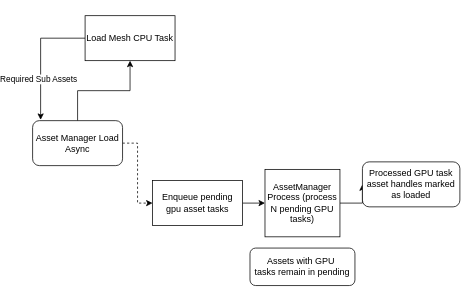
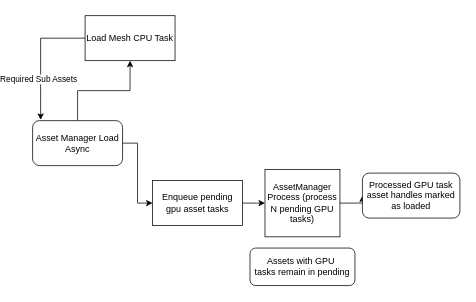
  <mxCell id="0" />
  <mxCell id="1" parent="0" />
  <mxCell id="2" style="edgeStyle=orthogonalEdgeStyle;rounded=0;orthogonalLoop=1;jettySize=auto;html=1;exitX=0.5;exitY=0;exitDx=0;exitDy=0;entryX=0.5;entryY=1;entryDx=0;entryDy=0;" edge="1" parent="1" source="4" target="9"><mxGeometry relative="1" as="geometry"><mxPoint x="150" y="90" as="targetPoint" /></mxGeometry></mxCell>
- <mxCell id="3" style="edgeStyle=orthogonalEdgeStyle;rounded=0;orthogonalLoop=1;jettySize=auto;html=1;exitX=1;exitY=0.5;exitDx=0;exitDy=0;entryX=0;entryY=0.5;entryDx=0;entryDy=0;dashed=1;" edge="1" parent="1" source="4" target="11"><mxGeometry relative="1" as="geometry" /></mxCell>
+ <mxCell id="3" style="edgeStyle=orthogonalEdgeStyle;rounded=0;orthogonalLoop=1;jettySize=auto;html=1;exitX=1;exitY=0.5;exitDx=0;exitDy=0;entryX=0;entryY=0.5;entryDx=0;entryDy=0;" edge="1" parent="1" source="4" target="11"><mxGeometry relative="1" as="geometry" /></mxCell>
  <mxCell id="4" value="Asset Manager Load Async" style="rounded=1;whiteSpace=wrap;html=1;" vertex="1" parent="1"><mxGeometry x="20" y="160" width="120" height="60" as="geometry" /></mxCell>
  <mxCell id="5" style="edgeStyle=orthogonalEdgeStyle;rounded=0;orthogonalLoop=1;jettySize=auto;html=1;exitX=1;exitY=0.5;exitDx=0;exitDy=0;entryX=0;entryY=0.5;entryDx=0;entryDy=0;" edge="1" parent="1" source="6" target="13"><mxGeometry relative="1" as="geometry" /></mxCell>
  <mxCell id="6" value="AssetManager Process (process N pending GPU tasks)" style="whiteSpace=wrap;html=1;rounded=0;" vertex="1" parent="1"><mxGeometry x="330" y="225" width="100" height="90" as="geometry" /></mxCell>
  <mxCell id="7" style="edgeStyle=orthogonalEdgeStyle;rounded=0;orthogonalLoop=1;jettySize=auto;html=1;exitX=0;exitY=0.5;exitDx=0;exitDy=0;entryX=0.089;entryY=-0.017;entryDx=0;entryDy=0;entryPerimeter=0;" edge="1" parent="1" source="9" target="4"><mxGeometry relative="1" as="geometry"><mxPoint x="30" y="50" as="targetPoint" /></mxGeometry></mxCell>
  <mxCell id="8" value="Required Sub Assets" style="edgeLabel;html=1;align=center;verticalAlign=middle;resizable=0;points=[];" vertex="1" connectable="0" parent="7"><mxGeometry x="0.354" y="-3" relative="1" as="geometry"><mxPoint as="offset" /></mxGeometry></mxCell>
  <mxCell id="9" value="Load Mesh CPU Task" style="rounded=0;whiteSpace=wrap;html=1;" vertex="1" parent="1"><mxGeometry x="90" y="20" width="120" height="60" as="geometry" /></mxCell>
  <mxCell id="10" style="edgeStyle=orthogonalEdgeStyle;rounded=0;orthogonalLoop=1;jettySize=auto;html=1;exitX=1;exitY=0.5;exitDx=0;exitDy=0;entryX=0;entryY=0.5;entryDx=0;entryDy=0;" edge="1" parent="1" source="11" target="6"><mxGeometry relative="1" as="geometry" /></mxCell>
  <mxCell id="11" value="Enqueue pending&lt;div&gt;gpu asset tasks&lt;/div&gt;" style="whiteSpace=wrap;html=1;" vertex="1" parent="1"><mxGeometry x="180" y="240" width="120" height="60" as="geometry" /></mxCell>
  <mxCell id="12" value="&lt;span style=&quot;text-wrap: nowrap;&quot;&gt;Assets with GPU&amp;nbsp;&lt;/span&gt;&lt;div&gt;&lt;span style=&quot;text-wrap: nowrap;&quot;&gt;tasks remain in pending&lt;/span&gt;&lt;/div&gt;" style="rounded=1;whiteSpace=wrap;html=1;" vertex="1" parent="1"><mxGeometry x="310" y="330" width="140" height="50" as="geometry" /></mxCell>
- <mxCell id="13" value="Processed GPU task asset handles marked as loaded" style="rounded=1;whiteSpace=wrap;html=1;" vertex="1" parent="1"><mxGeometry x="460" y="215" width="130" height="60" as="geometry" /></mxCell>
+ <mxCell id="13" value="Processed GPU task asset handles marked as loaded" style="rounded=1;whiteSpace=wrap;html=1;" vertex="1" parent="1"><mxGeometry x="460" y="230" width="130" height="60" as="geometry" /></mxCell>
